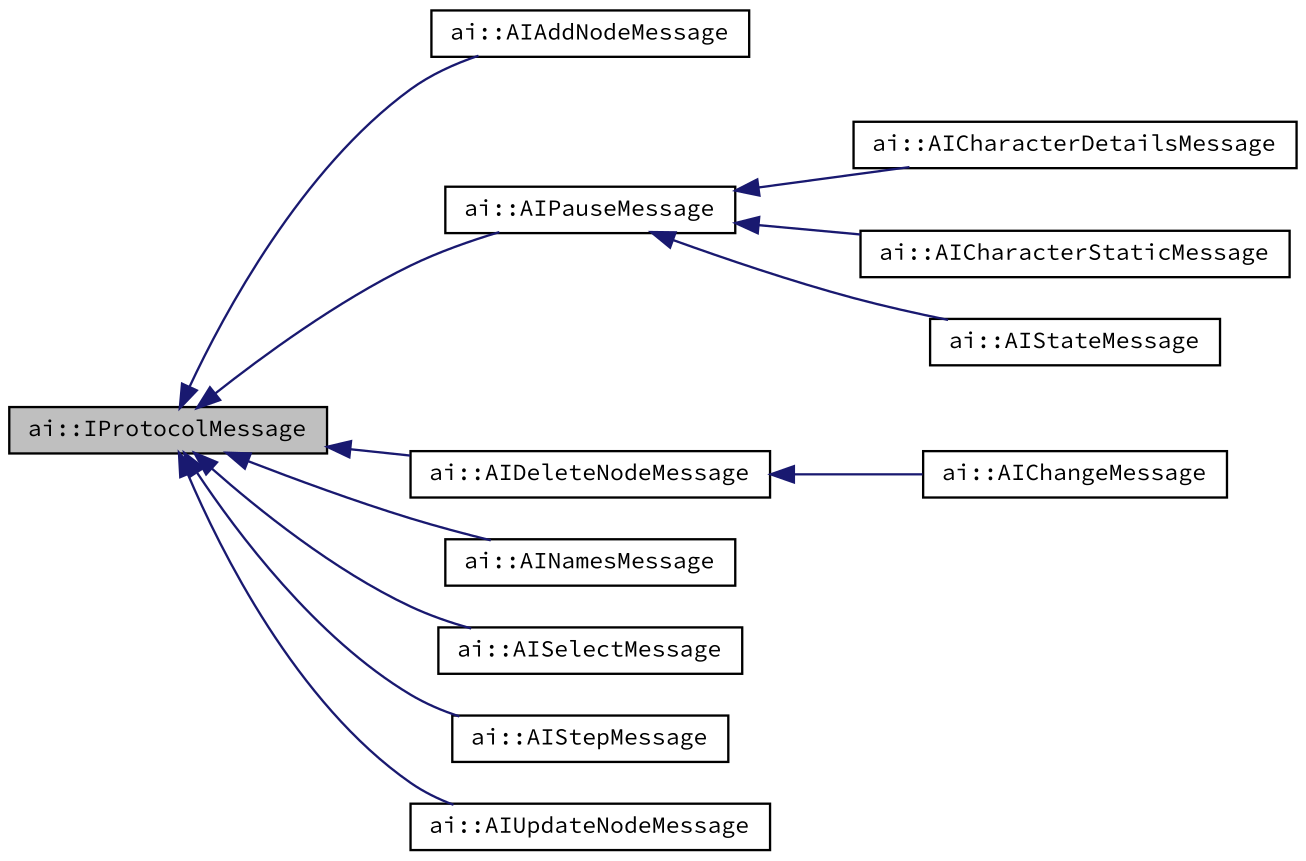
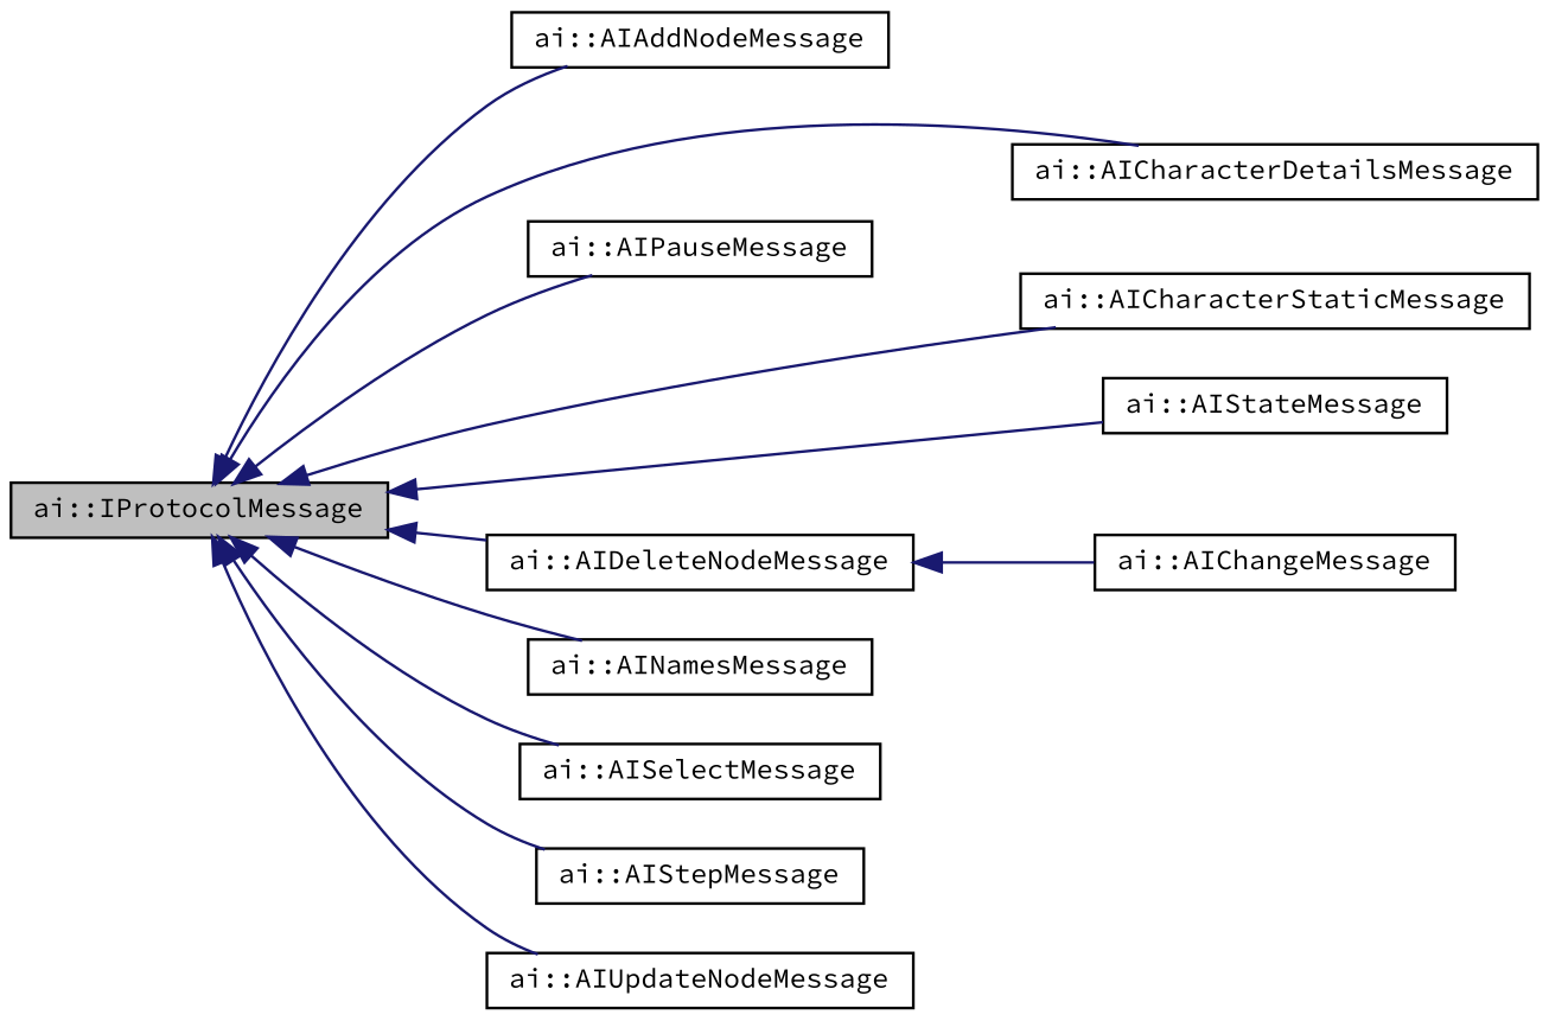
  digraph {
    fontname="Source Code Pro"
    rankdir=LR
    node [color=black fillcolor=white fontname="Source Code Pro" fontsize=10 shape=record style=filled]
    edge [color=midnightblue dir=back fontname="Source Code Pro" fontsize=10 labelfontname=Helvetica labelfontsize=10 style=solid]
    n1 [fillcolor=grey75 fontcolor=black height=0.2 label="ai::IProtocolMessage" width=0.4]
    n2 [height=0.2 label="ai::AIAddNodeMessage" width=0.4]
    n3 [height=0.2 label="ai::AICharacterDetailsMessage" width=0.4]
    n4 [height=0.2 label="ai::AICharacterStaticMessage" width=0.4]
    n5 [height=0.2 label="ai::AIDeleteNodeMessage" width=0.4]
    n6 [height=0.2 label="ai::AINamesMessage" width=0.4]
    n7 [height=0.2 label="ai::AIPauseMessage" width=0.4]
    n8 [height=0.2 label="ai::AISelectMessage" width=0.4]
    n9 [height=0.2 label="ai::AIStateMessage" width=0.4]
    n10 [height=0.2 label="ai::AIStepMessage" width=0.4]
    n11 [height=0.2 label="ai::AIUpdateNodeMessage" width=0.4]
    n12 [height=0.2 label="ai::AIChangeMessage" width=0.4]
    n1 -> n2
-   n7 -> n3
-   n7 -> n4
+   n1 -> n3
+   n1 -> n4
    n1 -> n5
    n1 -> n6
    n1 -> n7
    n1 -> n8
-   n7 -> n9
+   n1 -> n9
    n1 -> n10
    n1 -> n11
    n5 -> n12
  }
